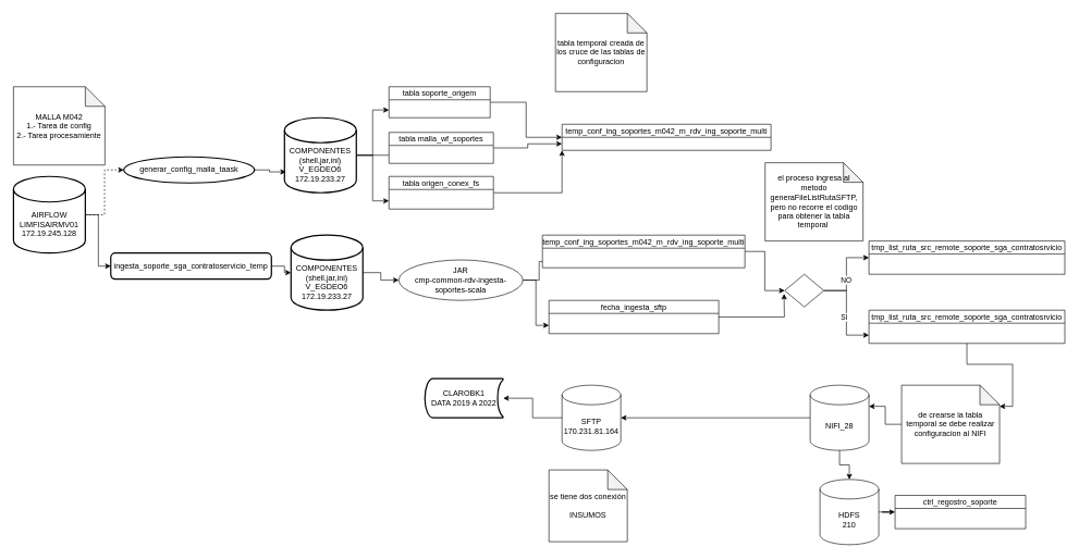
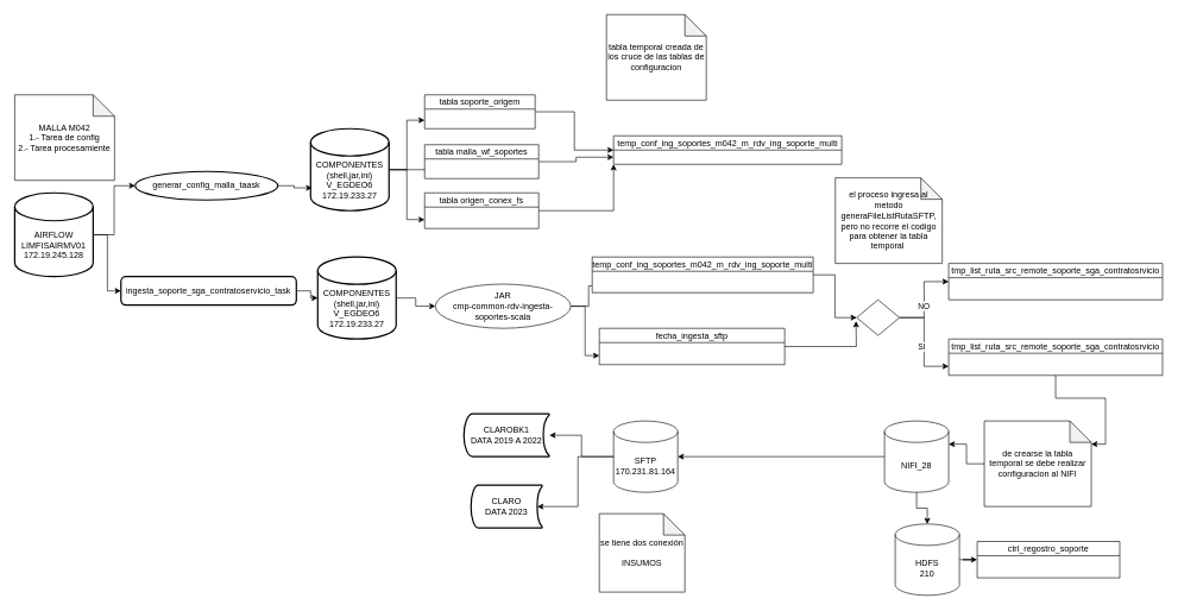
  <mxCell id="0" />
  <mxCell id="1" parent="0" />
  <mxCell id="2" style="edgeStyle=orthogonalEdgeStyle;rounded=0;orthogonalLoop=1;jettySize=auto;html=1;" edge="1" parent="1" source="3" target="6"><mxGeometry relative="1" as="geometry" /></mxCell>
  <mxCell id="3" value="SFTP&lt;br&gt;170.231.81.164" style="shape=cylinder3;whiteSpace=wrap;html=1;boundedLbl=1;backgroundOutline=1;size=15;" vertex="1" parent="1"><mxGeometry x="860" y="590" width="90" height="100" as="geometry" /></mxCell>
  <mxCell id="4" value="se tiene dos conexión&lt;br&gt;&lt;br&gt;INSUMOS" style="shape=note;whiteSpace=wrap;html=1;backgroundOutline=1;darkOpacity=0.05;" vertex="1" parent="1"><mxGeometry x="840" y="720" width="120" height="110" as="geometry" /></mxCell>
+ <mxCell id="5" value="CLARO&lt;br&gt;DATA 2023" style="strokeWidth=2;html=1;shape=mxgraph.flowchart.stored_data;whiteSpace=wrap;" vertex="1" parent="1"><mxGeometry x="660" y="680" width="100" height="60" as="geometry" /></mxCell>
  <mxCell id="6" value="CLAROBK1&lt;br&gt;DATA 2019 A 2022" style="strokeWidth=2;html=1;shape=mxgraph.flowchart.stored_data;whiteSpace=wrap;" vertex="1" parent="1"><mxGeometry x="650" y="580" width="120" height="60" as="geometry" /></mxCell>
- <mxCell id="7" style="edgeStyle=orthogonalEdgeStyle;rounded=0;orthogonalLoop=1;jettySize=auto;html=1;dashed=1;" edge="1" parent="1" source="9" target="16"><mxGeometry relative="1" as="geometry" /></mxCell>
+ <mxCell id="7" style="edgeStyle=orthogonalEdgeStyle;rounded=0;orthogonalLoop=1;jettySize=auto;html=1;" edge="1" parent="1" source="9" target="16"><mxGeometry relative="1" as="geometry" /></mxCell>
  <mxCell id="8" style="edgeStyle=orthogonalEdgeStyle;rounded=0;orthogonalLoop=1;jettySize=auto;html=1;" edge="1" parent="1" source="9" target="15"><mxGeometry relative="1" as="geometry" /></mxCell>
  <mxCell id="9" value="&lt;br&gt;&lt;br&gt;AIRFLOW&lt;br&gt;LIMFISAIRMV01&lt;br&gt;172.19.245.128" style="strokeWidth=2;html=1;shape=mxgraph.flowchart.database;whiteSpace=wrap;" vertex="1" parent="1"><mxGeometry x="20" y="270" width="110" height="117.5" as="geometry" /></mxCell>
  <mxCell id="10" style="edgeStyle=orthogonalEdgeStyle;rounded=0;orthogonalLoop=1;jettySize=auto;html=1;entryX=0;entryY=0.75;entryDx=0;entryDy=0;" edge="1" parent="1" source="13" target="21"><mxGeometry relative="1" as="geometry" /></mxCell>
  <mxCell id="11" style="edgeStyle=orthogonalEdgeStyle;rounded=0;orthogonalLoop=1;jettySize=auto;html=1;" edge="1" parent="1" source="13"><mxGeometry relative="1" as="geometry"><mxPoint x="620" y="237.5" as="targetPoint" /></mxGeometry></mxCell>
  <mxCell id="12" style="edgeStyle=orthogonalEdgeStyle;rounded=0;orthogonalLoop=1;jettySize=auto;html=1;entryX=0;entryY=0.75;entryDx=0;entryDy=0;" edge="1" parent="1" source="13" target="25"><mxGeometry relative="1" as="geometry" /></mxCell>
  <mxCell id="13" value="&lt;br&gt;&lt;br&gt;COMPONENTES&lt;br&gt;(shell,jar,ini)&lt;br&gt;V_EGDEO6&lt;br&gt;172.19.233.27" style="strokeWidth=2;html=1;shape=mxgraph.flowchart.database;whiteSpace=wrap;" vertex="1" parent="1"><mxGeometry x="435" y="180" width="110" height="115" as="geometry" /></mxCell>
  <mxCell id="14" style="edgeStyle=orthogonalEdgeStyle;rounded=0;orthogonalLoop=1;jettySize=auto;html=1;" edge="1" parent="1" source="15" target="19"><mxGeometry relative="1" as="geometry" /></mxCell>
- <mxCell id="15" value="ingesta_soporte_sga_contratoservicio_temp" style="rounded=1;whiteSpace=wrap;html=1;absoluteArcSize=1;arcSize=14;strokeWidth=2;" vertex="1" parent="1"><mxGeometry x="169" y="387.5" width="246" height="40" as="geometry" /></mxCell>
+ <mxCell id="15" value="ingesta_soporte_sga_contratoservicio_task" style="rounded=1;whiteSpace=wrap;html=1;absoluteArcSize=1;arcSize=14;strokeWidth=2;" vertex="1" parent="1"><mxGeometry x="169" y="387.5" width="246" height="40" as="geometry" /></mxCell>
  <mxCell id="16" value="generar_config_malla_taask" style="ellipse;whiteSpace=wrap;html=1;absoluteArcSize=1;arcSize=14;strokeWidth=2;" vertex="1" parent="1"><mxGeometry x="189" y="240" width="200" height="40" as="geometry" /></mxCell>
  <mxCell id="17" value="MALLA M042&lt;br&gt;1.- Tarea de config&lt;br&gt;2.- Tarea procesamiente" style="shape=note;whiteSpace=wrap;html=1;backgroundOutline=1;darkOpacity=0.05;" vertex="1" parent="1"><mxGeometry x="20" y="132.5" width="140" height="120" as="geometry" /></mxCell>
  <mxCell id="18" style="edgeStyle=orthogonalEdgeStyle;rounded=0;orthogonalLoop=1;jettySize=auto;html=1;" edge="1" parent="1" source="19" target="29"><mxGeometry relative="1" as="geometry" /></mxCell>
  <mxCell id="19" value="&lt;br&gt;&lt;br&gt;COMPONENTES&lt;br&gt;(shell,jar,ini)&lt;br&gt;V_EGDEO6&lt;br&gt;172.19.233.27" style="strokeWidth=2;html=1;shape=mxgraph.flowchart.database;whiteSpace=wrap;" vertex="1" parent="1"><mxGeometry x="445" y="360" width="110" height="115" as="geometry" /></mxCell>
  <mxCell id="20" style="edgeStyle=orthogonalEdgeStyle;rounded=0;orthogonalLoop=1;jettySize=auto;html=1;entryX=0;entryY=0.5;entryDx=0;entryDy=0;" edge="1" parent="1" source="21" target="26"><mxGeometry relative="1" as="geometry" /></mxCell>
  <mxCell id="21" value="tabla soporte_origem" style="swimlane;fontStyle=0;childLayout=stackLayout;horizontal=1;startSize=20;fillColor=#ffffff;horizontalStack=0;resizeParent=1;resizeParentMax=0;resizeLast=0;collapsible=0;marginBottom=0;swimlaneFillColor=#ffffff;" vertex="1" parent="1"><mxGeometry x="595" y="132.5" width="155" height="47.5" as="geometry" /></mxCell>
  <mxCell id="22" style="edgeStyle=orthogonalEdgeStyle;rounded=0;orthogonalLoop=1;jettySize=auto;html=1;entryX=0;entryY=0.75;entryDx=0;entryDy=0;" edge="1" parent="1" source="23" target="26"><mxGeometry relative="1" as="geometry" /></mxCell>
  <mxCell id="23" value="tabla malla_wf_soportes" style="swimlane;fontStyle=0;childLayout=stackLayout;horizontal=1;startSize=20;fillColor=#ffffff;horizontalStack=0;resizeParent=1;resizeParentMax=0;resizeLast=0;collapsible=0;marginBottom=0;swimlaneFillColor=#ffffff;" vertex="1" parent="1"><mxGeometry x="595" y="202.5" width="160" height="47.5" as="geometry" /></mxCell>
  <mxCell id="24" style="edgeStyle=orthogonalEdgeStyle;rounded=0;orthogonalLoop=1;jettySize=auto;html=1;entryX=0;entryY=1;entryDx=0;entryDy=0;" edge="1" parent="1" source="25" target="26"><mxGeometry relative="1" as="geometry" /></mxCell>
  <mxCell id="25" value="tabla origen_conex_fs" style="swimlane;fontStyle=0;childLayout=stackLayout;horizontal=1;startSize=20;fillColor=#ffffff;horizontalStack=0;resizeParent=1;resizeParentMax=0;resizeLast=0;collapsible=0;marginBottom=0;swimlaneFillColor=#ffffff;" vertex="1" parent="1"><mxGeometry x="595" y="270" width="160" height="50" as="geometry" /></mxCell>
  <mxCell id="26" value="temp_conf_ing_soportes_m042_m_rdv_ing_soporte_multi" style="swimlane;fontStyle=0;childLayout=stackLayout;horizontal=1;startSize=20;fillColor=#ffffff;horizontalStack=0;resizeParent=1;resizeParentMax=0;resizeLast=0;collapsible=0;marginBottom=0;swimlaneFillColor=#ffffff;" vertex="1" parent="1"><mxGeometry x="860" y="190" width="320" height="40" as="geometry" /></mxCell>
  <mxCell id="27" style="edgeStyle=orthogonalEdgeStyle;rounded=0;orthogonalLoop=1;jettySize=auto;html=1;" edge="1" parent="1" source="29"><mxGeometry relative="1" as="geometry"><mxPoint x="850" y="400" as="targetPoint" /></mxGeometry></mxCell>
  <mxCell id="28" style="edgeStyle=orthogonalEdgeStyle;rounded=0;orthogonalLoop=1;jettySize=auto;html=1;entryX=0;entryY=0.75;entryDx=0;entryDy=0;" edge="1" parent="1" source="29" target="32"><mxGeometry relative="1" as="geometry" /></mxCell>
  <mxCell id="29" value="JAR&lt;br&gt;cmp-common-rdv-ingesta-soportes-scala" style="shape=ellipse;html=1;dashed=0;whiteSpace=wrap;perimeter=ellipsePerimeter;" vertex="1" parent="1"><mxGeometry x="610" y="398" width="190" height="62" as="geometry" /></mxCell>
  <mxCell id="30" style="edgeStyle=orthogonalEdgeStyle;rounded=0;orthogonalLoop=1;jettySize=auto;html=1;entryX=0.02;entryY=0.722;entryDx=0;entryDy=0;entryPerimeter=0;" edge="1" parent="1" source="16" target="13"><mxGeometry relative="1" as="geometry" /></mxCell>
  <mxCell id="31" style="edgeStyle=orthogonalEdgeStyle;rounded=0;orthogonalLoop=1;jettySize=auto;html=1;" edge="1" parent="1" source="32"><mxGeometry relative="1" as="geometry"><mxPoint x="1200" y="450" as="targetPoint" /></mxGeometry></mxCell>
  <mxCell id="32" value="fecha_ingesta_sftp" style="swimlane;fontStyle=0;childLayout=stackLayout;horizontal=1;startSize=20;fillColor=#ffffff;horizontalStack=0;resizeParent=1;resizeParentMax=0;resizeLast=0;collapsible=0;marginBottom=0;swimlaneFillColor=#ffffff;" vertex="1" parent="1"><mxGeometry x="840" y="460" width="260" height="51" as="geometry" /></mxCell>
  <mxCell id="33" style="edgeStyle=orthogonalEdgeStyle;rounded=0;orthogonalLoop=1;jettySize=auto;html=1;entryX=0;entryY=0.5;entryDx=0;entryDy=0;" edge="1" parent="1" source="34" target="39"><mxGeometry relative="1" as="geometry" /></mxCell>
  <mxCell id="34" value="temp_conf_ing_soportes_m042_m_rdv_ing_soporte_multi" style="swimlane;fontStyle=0;childLayout=stackLayout;horizontal=1;startSize=20;fillColor=#ffffff;horizontalStack=0;resizeParent=1;resizeParentMax=0;resizeLast=0;collapsible=0;marginBottom=0;swimlaneFillColor=#ffffff;" vertex="1" parent="1"><mxGeometry x="830" y="360" width="310" height="50" as="geometry" /></mxCell>
  <mxCell id="35" style="edgeStyle=orthogonalEdgeStyle;rounded=0;orthogonalLoop=1;jettySize=auto;html=1;entryX=0;entryY=0.5;entryDx=0;entryDy=0;" edge="1" parent="1" source="39" target="40"><mxGeometry relative="1" as="geometry" /></mxCell>
  <mxCell id="36" value="NO" style="edgeLabel;html=1;align=center;verticalAlign=middle;resizable=0;points=[];" vertex="1" connectable="0" parent="35"><mxGeometry x="-0.15" y="1" relative="1" as="geometry"><mxPoint as="offset" /></mxGeometry></mxCell>
  <mxCell id="37" style="edgeStyle=orthogonalEdgeStyle;rounded=0;orthogonalLoop=1;jettySize=auto;html=1;entryX=0;entryY=0.75;entryDx=0;entryDy=0;" edge="1" parent="1" source="39" target="43"><mxGeometry relative="1" as="geometry" /></mxCell>
  <mxCell id="38" value="SI" style="edgeLabel;html=1;align=center;verticalAlign=middle;resizable=0;points=[];" vertex="1" connectable="0" parent="37"><mxGeometry x="0.09" y="-4" relative="1" as="geometry"><mxPoint as="offset" /></mxGeometry></mxCell>
  <mxCell id="39" value="" style="shape=rhombus;html=1;dashed=0;whiteSpace=wrap;perimeter=rhombusPerimeter;" vertex="1" parent="1"><mxGeometry x="1201" y="420" width="60" height="50" as="geometry" /></mxCell>
  <mxCell id="40" value="tmp_list_ruta_src_remote_soporte_sga_contratosrvicio" style="swimlane;fontStyle=0;childLayout=stackLayout;horizontal=1;startSize=20;fillColor=#ffffff;horizontalStack=0;resizeParent=1;resizeParentMax=0;resizeLast=0;collapsible=0;marginBottom=0;swimlaneFillColor=#ffffff;" vertex="1" parent="1"><mxGeometry x="1330" y="369" width="300" height="51" as="geometry" /></mxCell>
  <mxCell id="41" value="tabla temporal creada de los cruce de las tablas de configuracion" style="shape=note;whiteSpace=wrap;html=1;backgroundOutline=1;darkOpacity=0.05;" vertex="1" parent="1"><mxGeometry x="850" y="20" width="140" height="120" as="geometry" /></mxCell>
  <mxCell id="42" value="el proceso ingresa al metodo generaFileListRutaSFTP, pero no recorre el codigo para obtener la tabla temporal&amp;nbsp;" style="shape=note;whiteSpace=wrap;html=1;backgroundOutline=1;darkOpacity=0.05;" vertex="1" parent="1"><mxGeometry x="1171" y="249" width="150" height="120" as="geometry" /></mxCell>
  <mxCell id="43" value="tmp_list_ruta_src_remote_soporte_sga_contratosrvicio" style="swimlane;fontStyle=0;childLayout=stackLayout;horizontal=1;startSize=20;fillColor=#ffffff;horizontalStack=0;resizeParent=1;resizeParentMax=0;resizeLast=0;collapsible=0;marginBottom=0;swimlaneFillColor=#ffffff;" vertex="1" parent="1"><mxGeometry x="1330" y="475" width="300" height="51" as="geometry" /></mxCell>
  <mxCell id="44" style="edgeStyle=orthogonalEdgeStyle;rounded=0;orthogonalLoop=1;jettySize=auto;html=1;" edge="1" parent="1" source="45" target="3"><mxGeometry relative="1" as="geometry" /></mxCell>
  <mxCell id="45" value="NIFI_28" style="shape=cylinder3;whiteSpace=wrap;html=1;boundedLbl=1;backgroundOutline=1;size=15;" vertex="1" parent="1"><mxGeometry x="1240" y="590" width="90" height="100" as="geometry" /></mxCell>
  <mxCell id="46" style="edgeStyle=orthogonalEdgeStyle;rounded=0;orthogonalLoop=1;jettySize=auto;html=1;entryX=1;entryY=0;entryDx=0;entryDy=32.5;entryPerimeter=0;" edge="1" parent="1" source="53" target="45"><mxGeometry relative="1" as="geometry" /></mxCell>
+ <mxCell id="47" style="edgeStyle=orthogonalEdgeStyle;rounded=0;orthogonalLoop=1;jettySize=auto;html=1;entryX=0.93;entryY=0.5;entryDx=0;entryDy=0;entryPerimeter=0;" edge="1" parent="1" source="3" target="5"><mxGeometry relative="1" as="geometry" /></mxCell>
  <mxCell id="48" style="edgeStyle=orthogonalEdgeStyle;rounded=0;orthogonalLoop=1;jettySize=auto;html=1;entryX=0;entryY=0.5;entryDx=0;entryDy=0;" edge="1" parent="1" source="49" target="50"><mxGeometry relative="1" as="geometry" /></mxCell>
  <mxCell id="49" value="HDFS&lt;br&gt;210" style="shape=cylinder3;whiteSpace=wrap;html=1;boundedLbl=1;backgroundOutline=1;size=15;" vertex="1" parent="1"><mxGeometry x="1255" y="734.5" width="90" height="100" as="geometry" /></mxCell>
  <mxCell id="50" value="ctrl_regostro_soporte" style="swimlane;fontStyle=0;childLayout=stackLayout;horizontal=1;startSize=20;fillColor=#ffffff;horizontalStack=0;resizeParent=1;resizeParentMax=0;resizeLast=0;collapsible=0;marginBottom=0;swimlaneFillColor=#ffffff;" vertex="1" parent="1"><mxGeometry x="1370" y="759" width="200" height="51" as="geometry" /></mxCell>
  <mxCell id="51" style="edgeStyle=orthogonalEdgeStyle;rounded=0;orthogonalLoop=1;jettySize=auto;html=1;entryX=0.5;entryY=0;entryDx=0;entryDy=0;entryPerimeter=0;" edge="1" parent="1" source="45" target="49"><mxGeometry relative="1" as="geometry" /></mxCell>
  <mxCell id="52" value="" style="edgeStyle=orthogonalEdgeStyle;rounded=0;orthogonalLoop=1;jettySize=auto;html=1;entryX=1;entryY=0;entryDx=0;entryDy=32.5;entryPerimeter=0;" edge="1" parent="1" source="43" target="53"><mxGeometry relative="1" as="geometry"><mxPoint x="1480" y="526" as="sourcePoint" /><mxPoint x="1330" y="623" as="targetPoint" /></mxGeometry></mxCell>
  <mxCell id="53" value="de crearse la tabla temporal se debe realizar configuracion al NIFI" style="shape=note;whiteSpace=wrap;html=1;backgroundOutline=1;darkOpacity=0.05;" vertex="1" parent="1"><mxGeometry x="1380" y="590" width="150" height="120" as="geometry" /></mxCell>
